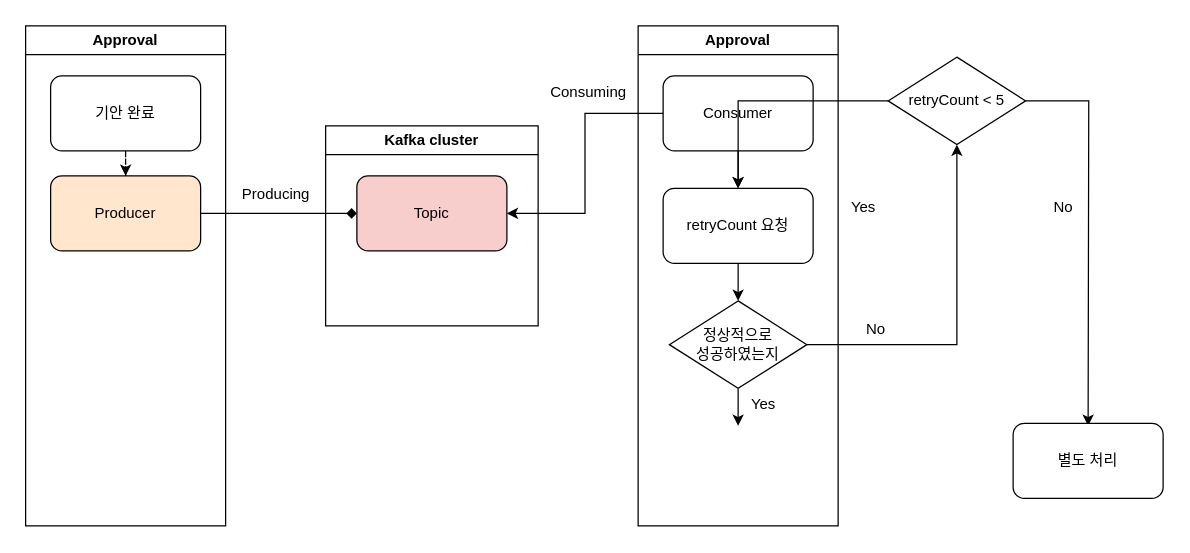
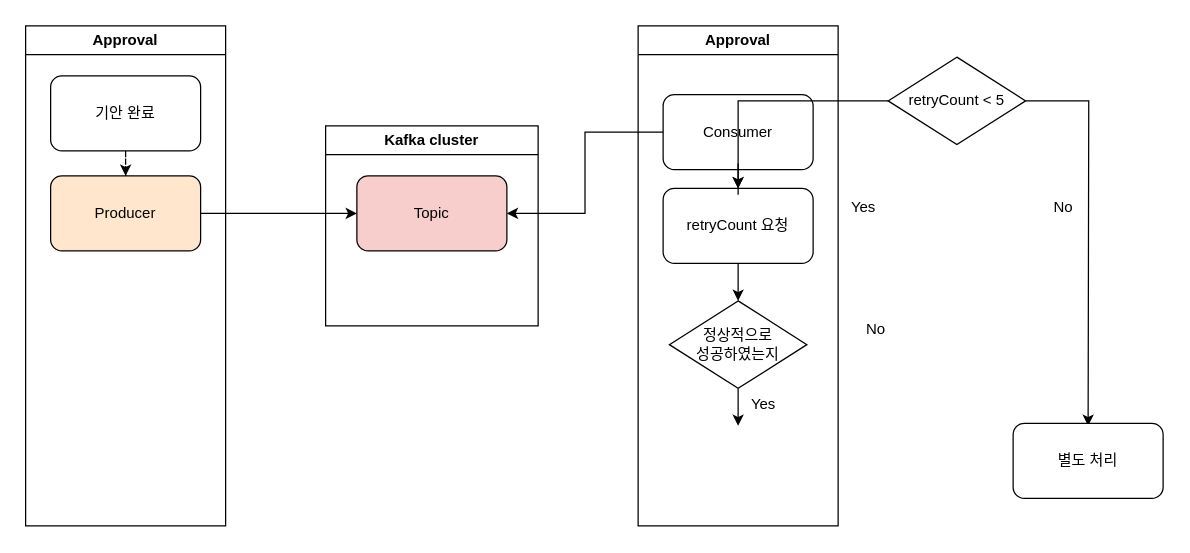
  <mxCell id="0" />
  <mxCell id="1" parent="0" />
  <mxCell id="2" value="Approval" style="swimlane;whiteSpace=wrap;html=1;" vertex="1" parent="1"><mxGeometry x="20" y="20" width="160" height="400" as="geometry" /></mxCell>
  <mxCell id="3" value="" style="edgeStyle=orthogonalEdgeStyle;rounded=0;orthogonalLoop=1;jettySize=auto;html=1;dashed=1;" edge="1" parent="2" source="4" target="5"><mxGeometry relative="1" as="geometry" /></mxCell>
  <mxCell id="4" value="기안 완료" style="rounded=1;whiteSpace=wrap;html=1;" vertex="1" parent="2"><mxGeometry x="20" y="40" width="120" height="60" as="geometry" /></mxCell>
  <mxCell id="5" value="Producer" style="whiteSpace=wrap;html=1;rounded=1;fillColor=#ffe6cc;" vertex="1" parent="2"><mxGeometry x="20" y="120" width="120" height="60" as="geometry" /></mxCell>
  <mxCell id="6" value="Kafka cluster" style="swimlane;whiteSpace=wrap;html=1;" vertex="1" parent="1"><mxGeometry x="260" y="100" width="170" height="160" as="geometry" /></mxCell>
  <mxCell id="7" value="Topic" style="rounded=1;whiteSpace=wrap;html=1;fillColor=#f8cecc;" vertex="1" parent="6"><mxGeometry x="25" y="40" width="120" height="60" as="geometry" /></mxCell>
- <mxCell id="8" style="edgeStyle=orthogonalEdgeStyle;rounded=0;orthogonalLoop=1;jettySize=auto;html=1;exitX=1;exitY=0.5;exitDx=0;exitDy=0;endArrow=diamond;" edge="1" parent="1" source="5" target="7"><mxGeometry relative="1" as="geometry"><mxPoint x="290" y="170.034" as="targetPoint" /></mxGeometry></mxCell>
- <mxCell id="9" value="Producing" style="text;html=1;align=center;verticalAlign=middle;resizable=0;points=[];autosize=1;strokeColor=none;fillColor=none;" vertex="1" parent="1"><mxGeometry x="180" y="140" width="80" height="30" as="geometry" /></mxCell>
+ <mxCell id="8" style="edgeStyle=orthogonalEdgeStyle;rounded=0;orthogonalLoop=1;jettySize=auto;html=1;exitX=1;exitY=0.5;exitDx=0;exitDy=0;" edge="1" parent="1" source="5" target="7"><mxGeometry relative="1" as="geometry"><mxPoint x="290" y="170.034" as="targetPoint" /></mxGeometry></mxCell>
  <mxCell id="10" value="Approval" style="swimlane;whiteSpace=wrap;html=1;" vertex="1" parent="1"><mxGeometry x="510" y="20" width="160" height="400" as="geometry" /></mxCell>
- <mxCell id="11" value="Consumer" style="whiteSpace=wrap;html=1;rounded=1;" vertex="1" parent="10"><mxGeometry x="20" y="40" width="120" height="60" as="geometry" /></mxCell>
+ <mxCell id="11" value="Consumer" style="whiteSpace=wrap;html=1;rounded=1;" vertex="1" parent="10"><mxGeometry x="20" y="55" width="120" height="60" as="geometry" /></mxCell>
  <mxCell id="12" value="retryCount 요청" style="rounded=1;whiteSpace=wrap;html=1;" vertex="1" parent="10"><mxGeometry x="20" y="130" width="120" height="60" as="geometry" /></mxCell>
  <mxCell id="13" style="edgeStyle=orthogonalEdgeStyle;rounded=0;orthogonalLoop=1;jettySize=auto;html=1;exitX=0.5;exitY=1;exitDx=0;exitDy=0;" edge="1" parent="10" source="11" target="12"><mxGeometry relative="1" as="geometry"><mxPoint x="80" y="130" as="targetPoint" /></mxGeometry></mxCell>
  <mxCell id="14" style="edgeStyle=orthogonalEdgeStyle;rounded=0;orthogonalLoop=1;jettySize=auto;html=1;exitX=0.5;exitY=1;exitDx=0;exitDy=0;" edge="1" parent="10" source="15"><mxGeometry relative="1" as="geometry"><mxPoint x="80" y="320" as="targetPoint" /></mxGeometry></mxCell>
  <mxCell id="15" value="정상적으로&lt;div&gt;성공하였는지&lt;/div&gt;" style="rhombus;whiteSpace=wrap;html=1;" vertex="1" parent="10"><mxGeometry x="25" y="220" width="110" height="70" as="geometry" /></mxCell>
  <mxCell id="16" style="edgeStyle=orthogonalEdgeStyle;rounded=0;orthogonalLoop=1;jettySize=auto;html=1;exitX=0.5;exitY=1;exitDx=0;exitDy=0;" edge="1" parent="10" source="12" target="15"><mxGeometry relative="1" as="geometry"><mxPoint x="80" y="220" as="targetPoint" /></mxGeometry></mxCell>
  <mxCell id="17" style="edgeStyle=orthogonalEdgeStyle;rounded=0;orthogonalLoop=1;jettySize=auto;html=1;entryX=1;entryY=0.5;entryDx=0;entryDy=0;" edge="1" parent="1" source="11" target="7"><mxGeometry relative="1" as="geometry" /></mxCell>
- <mxCell id="18" value="Consuming" style="text;html=1;align=center;verticalAlign=middle;resizable=0;points=[];autosize=1;strokeColor=none;fillColor=none;" vertex="1" parent="1"><mxGeometry x="430" y="58" width="80" height="30" as="geometry" /></mxCell>
  <mxCell id="19" value="Yes" style="text;html=1;align=center;verticalAlign=middle;resizable=0;points=[];autosize=1;strokeColor=none;fillColor=none;" vertex="1" parent="1"><mxGeometry x="590" y="308" width="40" height="30" as="geometry" /></mxCell>
  <mxCell id="20" value="" style="edgeStyle=orthogonalEdgeStyle;rounded=0;orthogonalLoop=1;jettySize=auto;html=1;" edge="1" parent="1" source="22" target="12"><mxGeometry relative="1" as="geometry" /></mxCell>
  <mxCell id="21" style="edgeStyle=orthogonalEdgeStyle;rounded=0;orthogonalLoop=1;jettySize=auto;html=1;exitX=1;exitY=0.5;exitDx=0;exitDy=0;" edge="1" parent="1" source="22"><mxGeometry relative="1" as="geometry"><mxPoint x="870" y="340" as="targetPoint" /></mxGeometry></mxCell>
  <mxCell id="22" value="retryCount &amp;lt; 5" style="rhombus;whiteSpace=wrap;html=1;" vertex="1" parent="1"><mxGeometry x="710" y="45" width="110" height="70" as="geometry" /></mxCell>
- <mxCell id="23" style="edgeStyle=orthogonalEdgeStyle;rounded=0;orthogonalLoop=1;jettySize=auto;html=1;entryX=0.5;entryY=1;entryDx=0;entryDy=0;" edge="1" parent="1" source="15" target="22"><mxGeometry relative="1" as="geometry"><mxPoint x="750" y="210" as="targetPoint" /></mxGeometry></mxCell>
  <mxCell id="24" value="Yes" style="text;html=1;align=center;verticalAlign=middle;resizable=0;points=[];autosize=1;strokeColor=none;fillColor=none;" vertex="1" parent="1"><mxGeometry x="670" y="150" width="40" height="30" as="geometry" /></mxCell>
  <mxCell id="25" value="별도 처리" style="rounded=1;whiteSpace=wrap;html=1;" vertex="1" parent="1"><mxGeometry x="810" y="338" width="120" height="60" as="geometry" /></mxCell>
  <mxCell id="26" value="No" style="text;html=1;align=center;verticalAlign=middle;resizable=0;points=[];autosize=1;strokeColor=none;fillColor=none;" vertex="1" parent="1"><mxGeometry x="830" y="150" width="40" height="30" as="geometry" /></mxCell>
  <mxCell id="27" value="No" style="text;html=1;align=center;verticalAlign=middle;resizable=0;points=[];autosize=1;strokeColor=none;fillColor=none;" vertex="1" parent="1"><mxGeometry x="680" y="248" width="40" height="30" as="geometry" /></mxCell>
